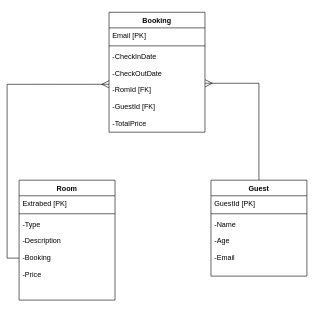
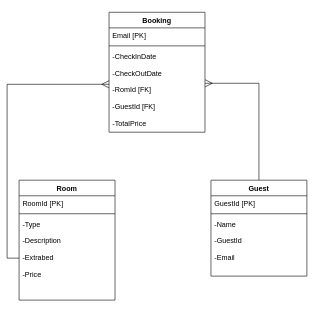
  <mxCell id="0" />
  <mxCell id="1" parent="0" />
  <mxCell id="2" value="Room" style="swimlane;fontStyle=1;align=center;verticalAlign=top;childLayout=stackLayout;horizontal=1;startSize=26;horizontalStack=0;resizeParent=1;resizeParentMax=0;resizeLast=0;collapsible=1;marginBottom=0;" vertex="1" parent="1"><mxGeometry x="20" y="300" width="160" height="200" as="geometry" /></mxCell>
- <mxCell id="3" value="Extrabed [PK]   " style="text;strokeColor=none;fillColor=none;align=left;verticalAlign=top;spacingLeft=4;spacingRight=4;overflow=hidden;rotatable=0;points=[[0,0.5],[1,0.5]];portConstraint=eastwest;" vertex="1" parent="2"><mxGeometry y="26" width="160" height="26" as="geometry" /></mxCell>
+ <mxCell id="3" value="RoomId [PK]   " style="text;strokeColor=none;fillColor=none;align=left;verticalAlign=top;spacingLeft=4;spacingRight=4;overflow=hidden;rotatable=0;points=[[0,0.5],[1,0.5]];portConstraint=eastwest;" vertex="1" parent="2"><mxGeometry y="26" width="160" height="26" as="geometry" /></mxCell>
  <mxCell id="4" value="" style="line;strokeWidth=1;fillColor=none;align=left;verticalAlign=middle;spacingTop=-1;spacingLeft=3;spacingRight=3;rotatable=0;labelPosition=right;points=[];portConstraint=eastwest;strokeColor=inherit;" vertex="1" parent="2"><mxGeometry y="52" width="160" height="8" as="geometry" /></mxCell>
- <mxCell id="5" value="-Type&#10;&#10;-Description&#10;&#10;-Booking&#10;&#10;-Price" style="text;strokeColor=none;fillColor=none;align=left;verticalAlign=top;spacingLeft=4;spacingRight=4;overflow=hidden;rotatable=0;points=[[0,0.5],[1,0.5]];portConstraint=eastwest;" vertex="1" parent="2"><mxGeometry y="60" width="160" height="140" as="geometry" /></mxCell>
+ <mxCell id="5" value="-Type&#10;&#10;-Description&#10;&#10;-Extrabed&#10;&#10;-Price" style="text;strokeColor=none;fillColor=none;align=left;verticalAlign=top;spacingLeft=4;spacingRight=4;overflow=hidden;rotatable=0;points=[[0,0.5],[1,0.5]];portConstraint=eastwest;" vertex="1" parent="2"><mxGeometry y="60" width="160" height="140" as="geometry" /></mxCell>
  <mxCell id="6" style="edgeStyle=orthogonalEdgeStyle;rounded=0;orthogonalLoop=1;jettySize=auto;html=1;entryX=1.001;entryY=0.417;entryDx=0;entryDy=0;entryPerimeter=0;endArrow=ERmany;endFill=0;endSize=10;" edge="1" parent="1" source="7" target="15"><mxGeometry relative="1" as="geometry" /></mxCell>
  <mxCell id="7" value="Guest" style="swimlane;fontStyle=1;align=center;verticalAlign=top;childLayout=stackLayout;horizontal=1;startSize=26;horizontalStack=0;resizeParent=1;resizeParentMax=0;resizeLast=0;collapsible=1;marginBottom=0;" vertex="1" parent="1"><mxGeometry x="340" y="300" width="160" height="160" as="geometry" /></mxCell>
  <mxCell id="8" value="GuestId [PK]" style="text;strokeColor=none;fillColor=none;align=left;verticalAlign=top;spacingLeft=4;spacingRight=4;overflow=hidden;rotatable=0;points=[[0,0.5],[1,0.5]];portConstraint=eastwest;" vertex="1" parent="7"><mxGeometry y="26" width="160" height="26" as="geometry" /></mxCell>
  <mxCell id="9" value="" style="line;strokeWidth=1;fillColor=none;align=left;verticalAlign=middle;spacingTop=-1;spacingLeft=3;spacingRight=3;rotatable=0;labelPosition=right;points=[];portConstraint=eastwest;strokeColor=inherit;" vertex="1" parent="7"><mxGeometry y="52" width="160" height="8" as="geometry" /></mxCell>
- <mxCell id="10" value="-Name&#10;&#10;-Age&#10;&#10;-Email" style="text;strokeColor=none;fillColor=none;align=left;verticalAlign=top;spacingLeft=4;spacingRight=4;overflow=hidden;rotatable=0;points=[[0,0.5],[1,0.5]];portConstraint=eastwest;" vertex="1" parent="7"><mxGeometry y="60" width="160" height="100" as="geometry" /></mxCell>
+ <mxCell id="10" value="-Name&#10;&#10;-GuestId&#10;&#10;-Email" style="text;strokeColor=none;fillColor=none;align=left;verticalAlign=top;spacingLeft=4;spacingRight=4;overflow=hidden;rotatable=0;points=[[0,0.5],[1,0.5]];portConstraint=eastwest;" vertex="1" parent="7"><mxGeometry y="60" width="160" height="100" as="geometry" /></mxCell>
  <mxCell id="11" style="edgeStyle=orthogonalEdgeStyle;rounded=0;orthogonalLoop=1;jettySize=auto;html=1;entryX=0;entryY=0.198;entryDx=0;entryDy=0;entryPerimeter=0;endArrow=block;endFill=0;endSize=10;strokeColor=none;" edge="1" parent="1" source="12" target="10"><mxGeometry relative="1" as="geometry" /></mxCell>
  <mxCell id="12" value="Booking" style="swimlane;fontStyle=1;align=center;verticalAlign=top;childLayout=stackLayout;horizontal=1;startSize=26;horizontalStack=0;resizeParent=1;resizeParentMax=0;resizeLast=0;collapsible=1;marginBottom=0;" vertex="1" parent="1"><mxGeometry x="170" y="20" width="160" height="200" as="geometry" /></mxCell>
  <mxCell id="13" value="Email [PK]" style="text;strokeColor=none;fillColor=none;align=left;verticalAlign=top;spacingLeft=4;spacingRight=4;overflow=hidden;rotatable=0;points=[[0,0.5],[1,0.5]];portConstraint=eastwest;" vertex="1" parent="12"><mxGeometry y="26" width="160" height="26" as="geometry" /></mxCell>
  <mxCell id="14" value="" style="line;strokeWidth=1;fillColor=none;align=left;verticalAlign=middle;spacingTop=-1;spacingLeft=3;spacingRight=3;rotatable=0;labelPosition=right;points=[];portConstraint=eastwest;strokeColor=inherit;" vertex="1" parent="12"><mxGeometry y="52" width="160" height="8" as="geometry" /></mxCell>
  <mxCell id="15" value="-CheckInDate&#10;&#10;-CheckOutDate&#10;&#10;-RomId [FK]&#10;&#10;-GuestId [FK]&#10;&#10;-TotalPrice" style="text;strokeColor=none;fillColor=none;align=left;verticalAlign=top;spacingLeft=4;spacingRight=4;overflow=hidden;rotatable=0;points=[[0,0.5],[1,0.5]];portConstraint=eastwest;" vertex="1" parent="12"><mxGeometry y="60" width="160" height="140" as="geometry" /></mxCell>
  <mxCell id="16" style="edgeStyle=orthogonalEdgeStyle;rounded=0;orthogonalLoop=1;jettySize=auto;html=1;exitX=0;exitY=0.5;exitDx=0;exitDy=0;entryX=0;entryY=0.429;entryDx=0;entryDy=0;entryPerimeter=0;endArrow=ERmany;endFill=0;endSize=10;" edge="1" parent="1" source="5" target="15"><mxGeometry relative="1" as="geometry" /></mxCell>
